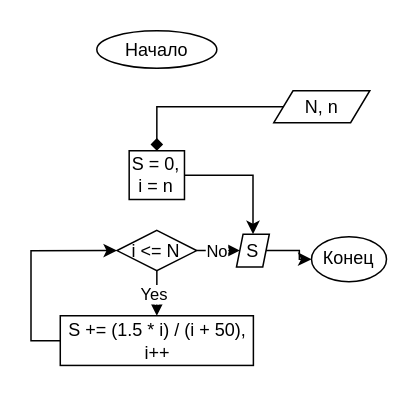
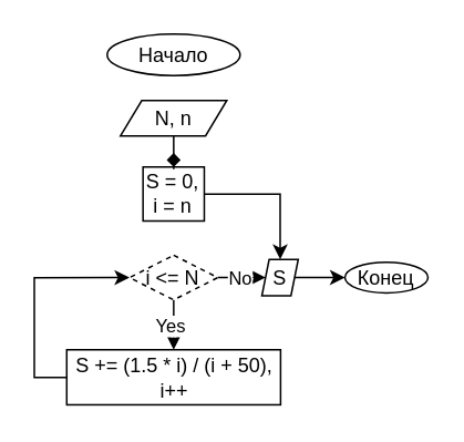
  <mxCell id="0" />
  <mxCell id="1" parent="0" />
  <mxCell id="2" value="Начало" style="ellipse;whiteSpace=wrap;html=1;" vertex="1" parent="1"><mxGeometry x="63.88" y="20" width="80" height="25" as="geometry" /></mxCell>
  <mxCell id="3" style="edgeStyle=orthogonalEdgeStyle;rounded=0;orthogonalLoop=1;jettySize=auto;html=1;" edge="1" parent="1" source="4" target="10"><mxGeometry relative="1" as="geometry" /></mxCell>
  <mxCell id="4" value="S = 0,&lt;br&gt;i = n" style="rounded=0;whiteSpace=wrap;html=1;fontFamily=Helvetica;fontSize=12;fontColor=#000000;align=center;strokeColor=#000000;fillColor=#ffffff;" vertex="1" parent="1"><mxGeometry x="85.45" y="100" width="36.87" height="32.5" as="geometry" /></mxCell>
  <mxCell id="5" style="edgeStyle=orthogonalEdgeStyle;rounded=0;orthogonalLoop=1;jettySize=auto;html=1;entryX=0.5;entryY=0;entryDx=0;entryDy=0;" edge="1" parent="1" source="8" target="13"><mxGeometry relative="1" as="geometry" /></mxCell>
  <mxCell id="6" value="Yes" style="edgeLabel;html=1;align=center;verticalAlign=middle;resizable=0;points=[];" vertex="1" connectable="0" parent="5"><mxGeometry x="0.336" y="4" relative="1" as="geometry"><mxPoint x="-6" y="-4" as="offset" /></mxGeometry></mxCell>
  <mxCell id="7" value="No" style="edgeStyle=orthogonalEdgeStyle;rounded=0;orthogonalLoop=1;jettySize=auto;html=1;entryX=0;entryY=0.5;entryDx=0;entryDy=0;" edge="1" parent="1" source="8" target="10"><mxGeometry relative="1" as="geometry" /></mxCell>
- <mxCell id="8" value="i &amp;lt;= N" style="rhombus;whiteSpace=wrap;html=1;" vertex="1" parent="1"><mxGeometry x="77.33" y="153.12" width="53.11" height="26.88" as="geometry" /></mxCell>
+ <mxCell id="8" value="i &amp;lt;= N" style="rhombus;whiteSpace=wrap;html=1;dashed=1;" vertex="1" parent="1"><mxGeometry x="77.33" y="153.12" width="53.11" height="26.88" as="geometry" /></mxCell>
  <mxCell id="9" style="edgeStyle=orthogonalEdgeStyle;rounded=0;orthogonalLoop=1;jettySize=auto;html=1;entryX=0;entryY=0.5;entryDx=0;entryDy=0;" edge="1" parent="1" source="10" target="11"><mxGeometry relative="1" as="geometry" /></mxCell>
  <mxCell id="10" value="S" style="shape=parallelogram;perimeter=parallelogramPerimeter;whiteSpace=wrap;html=1;fontFamily=Helvetica;fontSize=12;fontColor=#000000;align=center;strokeColor=#000000;fillColor=#ffffff;" vertex="1" parent="1"><mxGeometry x="157" y="155.62" width="21.88" height="21.88" as="geometry" /></mxCell>
- <mxCell id="11" value="Конец" style="ellipse;whiteSpace=wrap;html=1;" vertex="1" parent="1"><mxGeometry x="207" y="157.34" width="50" height="30" as="geometry" /></mxCell>
+ <mxCell id="11" value="Конец" style="ellipse;whiteSpace=wrap;html=1;" vertex="1" parent="1"><mxGeometry x="207" y="157.34" width="50" height="18.44" as="geometry" /></mxCell>
  <mxCell id="12" style="edgeStyle=orthogonalEdgeStyle;rounded=0;orthogonalLoop=1;jettySize=auto;html=1;entryX=0;entryY=0.5;entryDx=0;entryDy=0;" edge="1" parent="1" source="13" target="8"><mxGeometry relative="1" as="geometry"><Array as="points"><mxPoint x="20" y="227" /><mxPoint x="20" y="167" /></Array></mxGeometry></mxCell>
  <mxCell id="13" value="S += (1.5 * i) / (i + 50),&lt;br&gt;i++" style="rounded=0;whiteSpace=wrap;html=1;fontFamily=Helvetica;fontSize=12;fontColor=#000000;align=center;strokeColor=#000000;fillColor=#ffffff;" vertex="1" parent="1"><mxGeometry x="39.52" y="210" width="128.74" height="33.12" as="geometry" /></mxCell>
  <mxCell id="14" style="edgeStyle=orthogonalEdgeStyle;rounded=0;orthogonalLoop=1;jettySize=auto;html=1;entryX=0.5;entryY=0;entryDx=0;entryDy=0;endArrow=diamond;" edge="1" parent="1" source="15" target="4"><mxGeometry relative="1" as="geometry" /></mxCell>
- <mxCell id="15" value="N, n" style="shape=parallelogram;perimeter=parallelogramPerimeter;whiteSpace=wrap;html=1;fontFamily=Helvetica;fontSize=12;fontColor=#000000;align=center;strokeColor=#000000;fillColor=#ffffff;" vertex="1" parent="1"><mxGeometry x="181.88" y="60" width="64" height="21.25" as="geometry" /></mxCell>
+ <mxCell id="15" value="N, n" style="shape=parallelogram;perimeter=parallelogramPerimeter;whiteSpace=wrap;html=1;fontFamily=Helvetica;fontSize=12;fontColor=#000000;align=center;strokeColor=#000000;fillColor=#ffffff;" vertex="1" parent="1"><mxGeometry x="71.88" y="60" width="64" height="21.25" as="geometry" /></mxCell>
  <mxCell id="16" style="edgeStyle=orthogonalEdgeStyle;rounded=0;orthogonalLoop=1;jettySize=auto;html=1;exitX=0.5;exitY=1;exitDx=0;exitDy=0;" edge="1" parent="1"><mxGeometry relative="1" as="geometry"><mxPoint x="143.875" y="142.5" as="sourcePoint" /><mxPoint x="143.875" y="142.5" as="targetPoint" /></mxGeometry></mxCell>
